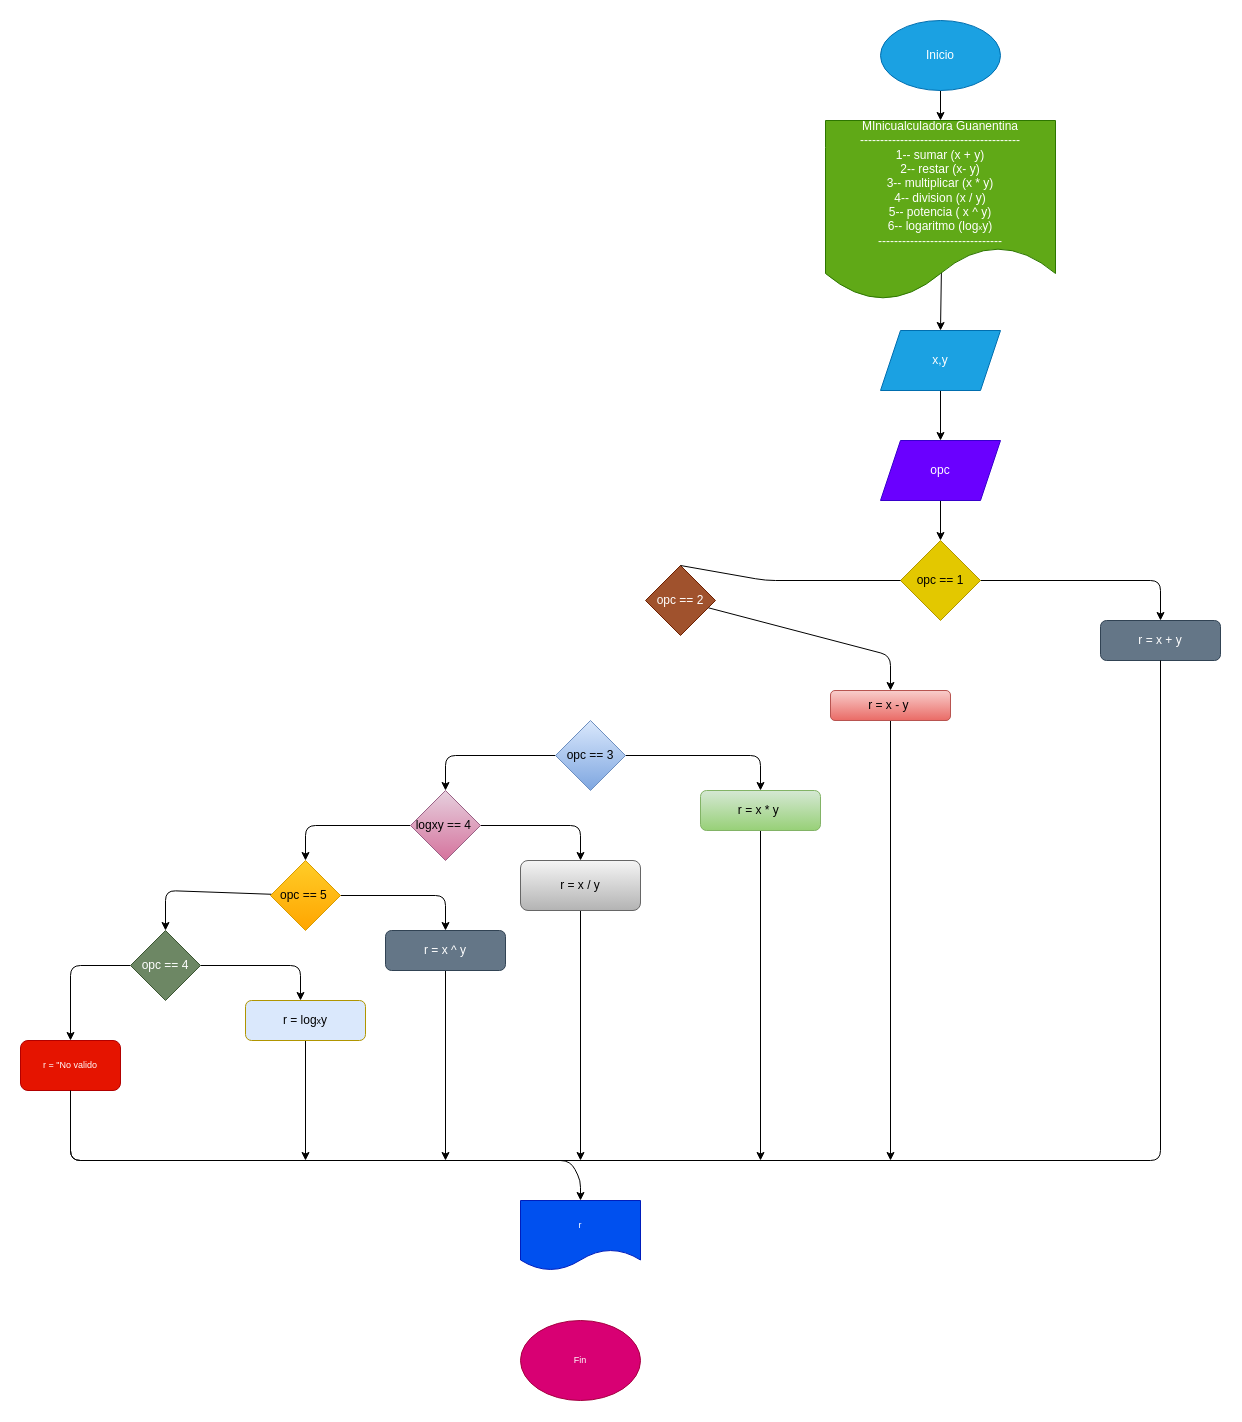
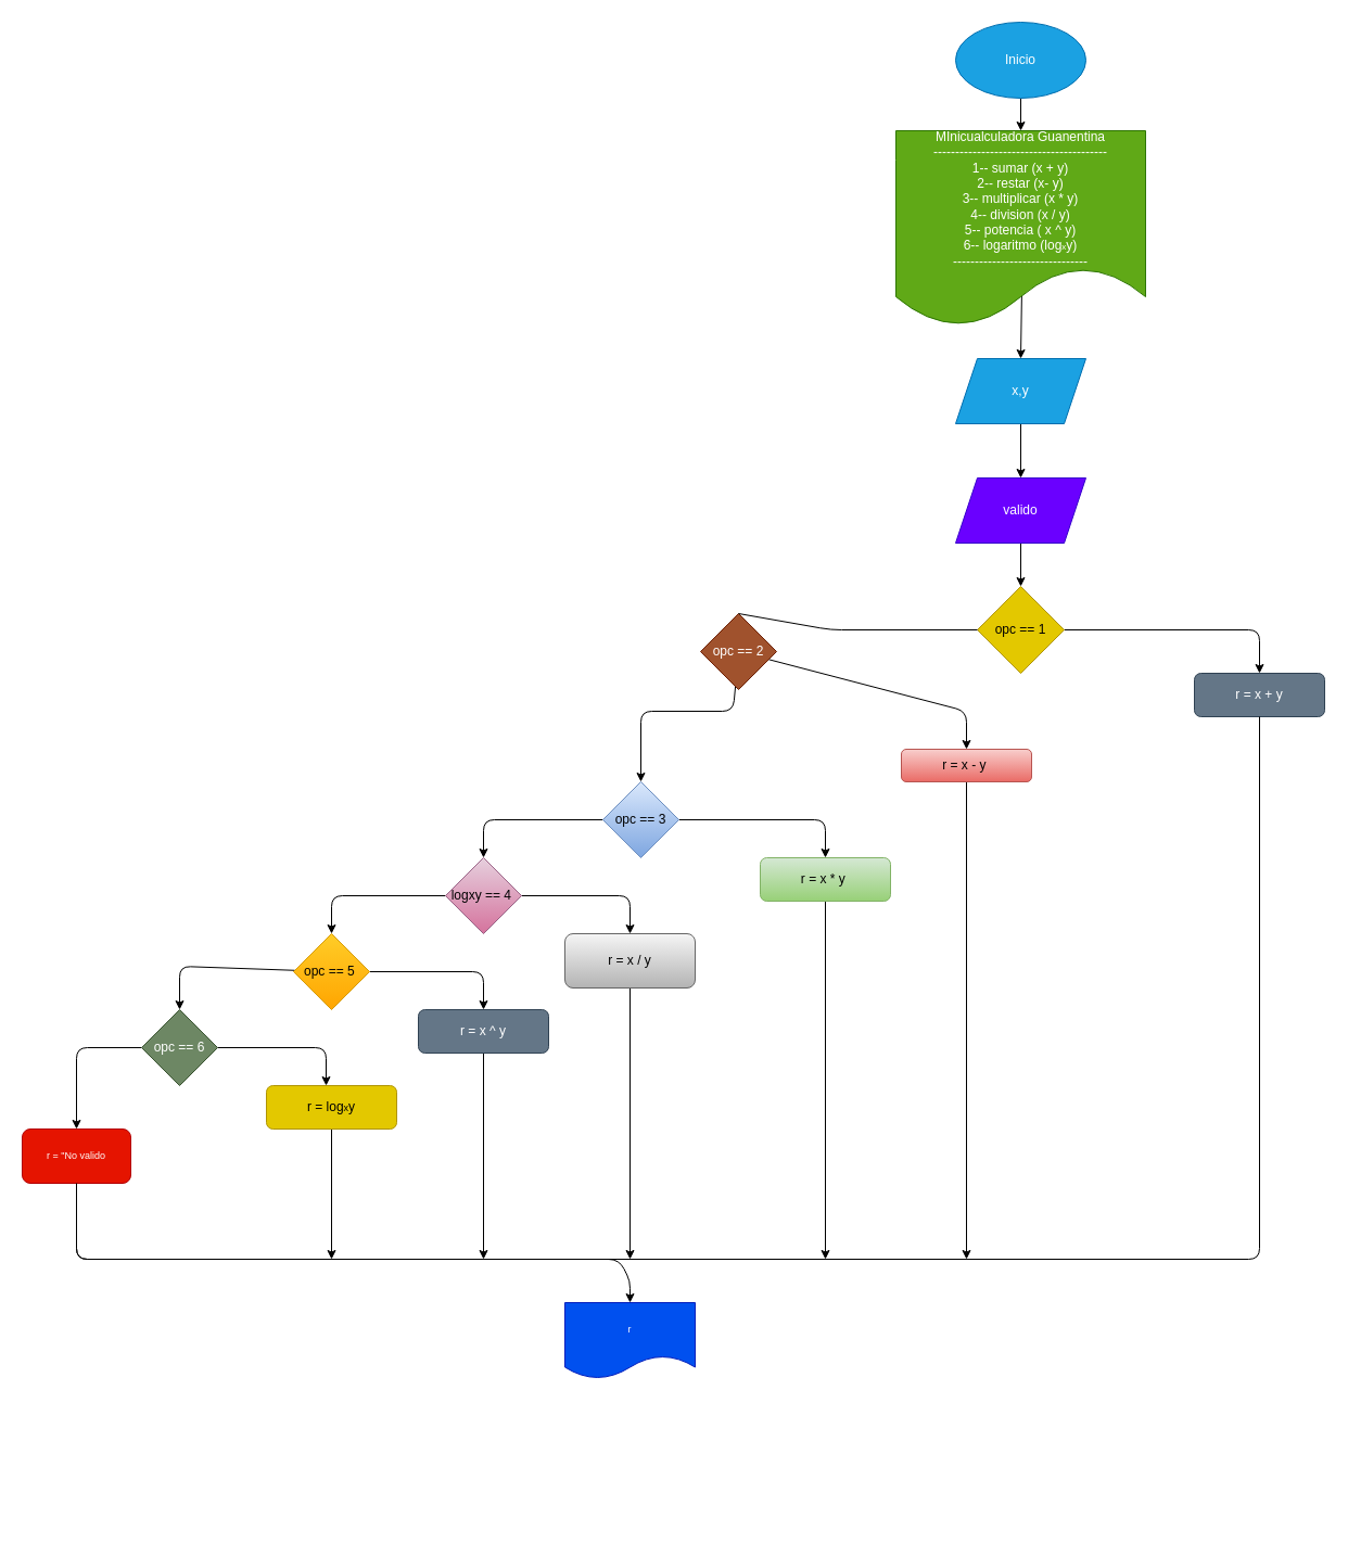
  <mxCell id="0" />
  <mxCell id="1" parent="0" />
  <mxCell id="2" style="edgeStyle=none;html=1;entryX=0.5;entryY=0;entryDx=0;entryDy=0;" edge="1" parent="1" source="3" target="5"><mxGeometry relative="1" as="geometry" /></mxCell>
  <mxCell id="3" value="Inicio" style="ellipse;whiteSpace=wrap;html=1;fillColor=#1ba1e2;fontColor=#ffffff;strokeColor=#006EAF;" vertex="1" parent="1"><mxGeometry x="880" y="20" width="120" height="70" as="geometry" /></mxCell>
  <mxCell id="4" style="edgeStyle=none;html=1;entryX=0.5;entryY=0;entryDx=0;entryDy=0;exitX=0.504;exitY=0.833;exitDx=0;exitDy=0;exitPerimeter=0;" edge="1" parent="1" source="5" target="7"><mxGeometry relative="1" as="geometry"><mxPoint x="940" y="310" as="sourcePoint" /></mxGeometry></mxCell>
  <mxCell id="5" value="MInicualculadora Guanentina&lt;br&gt;----------------------------------------&lt;br&gt;1-- sumar (x + y)&lt;br&gt;2-- restar (x- y)&lt;br&gt;3-- multiplicar (x * y)&lt;br&gt;4-- division (x / y)&lt;br&gt;5-- potencia ( x ^ y)&lt;br&gt;6-- logaritmo (log&lt;font style=&quot;font-size: 8px;&quot;&gt;x&lt;/font&gt;y)&lt;br&gt;-------------------------------" style="shape=document;whiteSpace=wrap;html=1;boundedLbl=1;fillColor=#60a917;fontColor=#ffffff;strokeColor=#2D7600;" vertex="1" parent="1"><mxGeometry x="825" y="120" width="230" height="180" as="geometry" /></mxCell>
  <mxCell id="6" style="edgeStyle=none;html=1;entryX=0.5;entryY=0;entryDx=0;entryDy=0;" edge="1" parent="1" source="7" target="9"><mxGeometry relative="1" as="geometry" /></mxCell>
  <mxCell id="7" value="x,y" style="shape=parallelogram;perimeter=parallelogramPerimeter;whiteSpace=wrap;html=1;fixedSize=1;fillColor=#1ba1e2;fontColor=#ffffff;strokeColor=#006EAF;" vertex="1" parent="1"><mxGeometry x="880" y="330" width="120" height="60" as="geometry" /></mxCell>
  <mxCell id="8" style="edgeStyle=none;html=1;entryX=0.5;entryY=0;entryDx=0;entryDy=0;" edge="1" parent="1" source="9" target="11"><mxGeometry relative="1" as="geometry" /></mxCell>
- <mxCell id="9" value="opc" style="shape=parallelogram;perimeter=parallelogramPerimeter;whiteSpace=wrap;html=1;fixedSize=1;fillColor=#6a00ff;fontColor=#ffffff;strokeColor=#3700CC;" vertex="1" parent="1"><mxGeometry x="880" y="440" width="120" height="60" as="geometry" /></mxCell>
+ <mxCell id="9" value="valido" style="shape=parallelogram;perimeter=parallelogramPerimeter;whiteSpace=wrap;html=1;fixedSize=1;fillColor=#6a00ff;fontColor=#ffffff;strokeColor=#3700CC;" vertex="1" parent="1"><mxGeometry x="880" y="440" width="120" height="60" as="geometry" /></mxCell>
  <mxCell id="10" style="edgeStyle=none;html=1;entryX=0.5;entryY=0;entryDx=0;entryDy=0;" edge="1" parent="1" source="11" target="12"><mxGeometry relative="1" as="geometry"><Array as="points"><mxPoint x="1160" y="580" /></Array></mxGeometry></mxCell>
  <mxCell id="11" value="opc == 1" style="rhombus;whiteSpace=wrap;html=1;fillColor=#e3c800;fontColor=#000000;strokeColor=#B09500;" vertex="1" parent="1"><mxGeometry x="900" y="540" width="80" height="80" as="geometry" /></mxCell>
  <mxCell id="12" value="r = x + y" style="rounded=1;whiteSpace=wrap;html=1;fillColor=#647687;fontColor=#ffffff;strokeColor=#314354;" vertex="1" parent="1"><mxGeometry x="1100" y="620" width="120" height="40" as="geometry" /></mxCell>
  <mxCell id="13" style="edgeStyle=none;html=1;entryX=0.5;entryY=0;entryDx=0;entryDy=0;" edge="1" parent="1" source="15" target="21"><mxGeometry relative="1" as="geometry"><Array as="points"><mxPoint x="890" y="655" /></Array></mxGeometry></mxCell>
+ <mxCell id="14" style="edgeStyle=none;html=1;entryX=0.5;entryY=0;entryDx=0;entryDy=0;" edge="1" parent="1" source="15" target="19"><mxGeometry relative="1" as="geometry"><Array as="points"><mxPoint x="675" y="655" /><mxPoint x="590" y="655" /></Array></mxGeometry></mxCell>
  <mxCell id="15" value="opc == 2" style="rhombus;whiteSpace=wrap;html=1;fillColor=#a0522d;fontColor=#ffffff;strokeColor=#6D1F00;" vertex="1" parent="1"><mxGeometry x="645" y="565" width="70" height="70" as="geometry" /></mxCell>
  <mxCell id="16" value="" style="endArrow=none;html=1;entryX=0;entryY=0.5;entryDx=0;entryDy=0;exitX=0.5;exitY=0;exitDx=0;exitDy=0;" edge="1" parent="1" source="15" target="11"><mxGeometry width="50" height="50" relative="1" as="geometry"><mxPoint x="830" y="620" as="sourcePoint" /><mxPoint x="880" y="570" as="targetPoint" /><Array as="points"><mxPoint x="765" y="580" /></Array></mxGeometry></mxCell>
  <mxCell id="17" style="edgeStyle=none;html=1;exitX=1;exitY=0.5;exitDx=0;exitDy=0;entryX=0.5;entryY=0;entryDx=0;entryDy=0;" edge="1" parent="1" source="19" target="32"><mxGeometry relative="1" as="geometry"><Array as="points"><mxPoint x="625" y="755" /><mxPoint x="760" y="755" /></Array></mxGeometry></mxCell>
  <mxCell id="18" style="edgeStyle=none;html=1;entryX=0.5;entryY=0;entryDx=0;entryDy=0;" edge="1" parent="1" source="19" target="24"><mxGeometry relative="1" as="geometry"><Array as="points"><mxPoint x="445" y="755" /></Array></mxGeometry></mxCell>
  <mxCell id="19" value="opc == 3" style="rhombus;whiteSpace=wrap;html=1;fillColor=#dae8fc;strokeColor=#6c8ebf;gradientColor=#7ea6e0;" vertex="1" parent="1"><mxGeometry x="555" y="720" width="70" height="70" as="geometry" /></mxCell>
  <mxCell id="20" style="edgeStyle=none;html=1;fontSize=9;" edge="1" parent="1" source="21"><mxGeometry relative="1" as="geometry"><mxPoint x="890" y="1160" as="targetPoint" /></mxGeometry></mxCell>
  <mxCell id="21" value="r = x - y&amp;nbsp;" style="rounded=1;whiteSpace=wrap;html=1;fillColor=#f8cecc;strokeColor=#b85450;gradientColor=#ea6b66;" vertex="1" parent="1"><mxGeometry x="830" y="690" width="120" height="30" as="geometry" /></mxCell>
  <mxCell id="22" style="edgeStyle=none;html=1;entryX=0.5;entryY=0;entryDx=0;entryDy=0;" edge="1" parent="1" source="24" target="34"><mxGeometry relative="1" as="geometry"><Array as="points"><mxPoint x="580" y="825" /></Array></mxGeometry></mxCell>
  <mxCell id="23" style="edgeStyle=none;html=1;entryX=0.5;entryY=0;entryDx=0;entryDy=0;" edge="1" parent="1" source="24" target="30"><mxGeometry relative="1" as="geometry"><Array as="points"><mxPoint x="305" y="825" /></Array></mxGeometry></mxCell>
  <mxCell id="24" value="logxy == 4&amp;nbsp;" style="rhombus;whiteSpace=wrap;html=1;fillColor=#e6d0de;gradientColor=#d5739d;strokeColor=#996185;" vertex="1" parent="1"><mxGeometry x="410" y="790" width="70" height="70" as="geometry" /></mxCell>
  <mxCell id="25" style="edgeStyle=none;html=1;" edge="1" parent="1" source="27"><mxGeometry relative="1" as="geometry"><mxPoint x="300" y="1000" as="targetPoint" /><Array as="points"><mxPoint x="300" y="965" /></Array></mxGeometry></mxCell>
  <mxCell id="26" style="edgeStyle=none;html=1;entryX=0.5;entryY=0;entryDx=0;entryDy=0;fontSize=9;" edge="1" parent="1" source="27" target="40"><mxGeometry relative="1" as="geometry"><Array as="points"><mxPoint x="70" y="965" /></Array></mxGeometry></mxCell>
- <mxCell id="27" value="opc == 4" style="rhombus;whiteSpace=wrap;html=1;fillColor=#6d8764;fontColor=#ffffff;strokeColor=#3A5431;" vertex="1" parent="1"><mxGeometry x="130" y="930" width="70" height="70" as="geometry" /></mxCell>
+ <mxCell id="27" value="opc == 6" style="rhombus;whiteSpace=wrap;html=1;fillColor=#6d8764;fontColor=#ffffff;strokeColor=#3A5431;" vertex="1" parent="1"><mxGeometry x="130" y="930" width="70" height="70" as="geometry" /></mxCell>
  <mxCell id="28" style="edgeStyle=none;html=1;entryX=0.5;entryY=0;entryDx=0;entryDy=0;" edge="1" parent="1" source="30" target="36"><mxGeometry relative="1" as="geometry"><Array as="points"><mxPoint x="445" y="895" /></Array></mxGeometry></mxCell>
  <mxCell id="29" style="edgeStyle=none;html=1;entryX=0.5;entryY=0;entryDx=0;entryDy=0;" edge="1" parent="1" source="30" target="27"><mxGeometry relative="1" as="geometry"><Array as="points"><mxPoint x="165" y="890" /></Array></mxGeometry></mxCell>
  <mxCell id="30" value="opc == 5&amp;nbsp;" style="rhombus;whiteSpace=wrap;html=1;fillColor=#ffcd28;gradientColor=#ffa500;strokeColor=#d79b00;" vertex="1" parent="1"><mxGeometry x="270" y="860" width="70" height="70" as="geometry" /></mxCell>
  <mxCell id="31" style="edgeStyle=none;html=1;fontSize=9;" edge="1" parent="1" source="32"><mxGeometry relative="1" as="geometry"><mxPoint x="760" y="1160" as="targetPoint" /></mxGeometry></mxCell>
  <mxCell id="32" value="r = x * y&amp;nbsp;" style="rounded=1;whiteSpace=wrap;html=1;fillColor=#d5e8d4;gradientColor=#97d077;strokeColor=#82b366;" vertex="1" parent="1"><mxGeometry x="700" y="790" width="120" height="40" as="geometry" /></mxCell>
  <mxCell id="33" style="edgeStyle=none;html=1;fontSize=9;" edge="1" parent="1" source="34"><mxGeometry relative="1" as="geometry"><mxPoint x="580" y="1160" as="targetPoint" /></mxGeometry></mxCell>
  <mxCell id="34" value="r = x / y" style="rounded=1;whiteSpace=wrap;html=1;fillColor=#f5f5f5;gradientColor=#b3b3b3;strokeColor=#666666;" vertex="1" parent="1"><mxGeometry x="520" y="860" width="120" height="50" as="geometry" /></mxCell>
  <mxCell id="35" style="edgeStyle=none;html=1;fontSize=9;" edge="1" parent="1" source="36"><mxGeometry relative="1" as="geometry"><mxPoint x="445" y="1160" as="targetPoint" /></mxGeometry></mxCell>
  <mxCell id="36" value="r = x ^ y" style="rounded=1;whiteSpace=wrap;html=1;fillColor=#647687;strokeColor=#314354;fontColor=#ffffff;" vertex="1" parent="1"><mxGeometry x="385" y="930" width="120" height="40" as="geometry" /></mxCell>
  <mxCell id="37" style="edgeStyle=none;html=1;fontSize=9;" edge="1" parent="1" source="38"><mxGeometry relative="1" as="geometry"><mxPoint x="305" y="1160" as="targetPoint" /></mxGeometry></mxCell>
- <mxCell id="38" value="r = log&lt;font style=&quot;font-size: 9px;&quot;&gt;x&lt;/font&gt;y" style="rounded=1;whiteSpace=wrap;html=1;fillColor=#dae8fc;fontColor=#000000;strokeColor=#B09500;" vertex="1" parent="1"><mxGeometry x="245" y="1000" width="120" height="40" as="geometry" /></mxCell>
+ <mxCell id="38" value="r = log&lt;font style=&quot;font-size: 9px;&quot;&gt;x&lt;/font&gt;y" style="rounded=1;whiteSpace=wrap;html=1;fillColor=#e3c800;fontColor=#000000;strokeColor=#B09500;" vertex="1" parent="1"><mxGeometry x="245" y="1000" width="120" height="40" as="geometry" /></mxCell>
  <mxCell id="39" style="edgeStyle=none;html=1;entryX=0.5;entryY=0;entryDx=0;entryDy=0;fontSize=9;" edge="1" parent="1" source="40"><mxGeometry relative="1" as="geometry"><mxPoint x="580" y="1200" as="targetPoint" /><Array as="points"><mxPoint x="70" y="1160" /><mxPoint x="570" y="1160" /><mxPoint x="580" y="1180" /></Array></mxGeometry></mxCell>
  <mxCell id="40" value="r = &quot;No valido" style="rounded=1;whiteSpace=wrap;html=1;fontSize=9;fillColor=#e51400;fontColor=#ffffff;strokeColor=#B20000;" vertex="1" parent="1"><mxGeometry x="20" y="1040" width="100" height="50" as="geometry" /></mxCell>
  <mxCell id="41" value="" style="endArrow=none;html=1;fontSize=9;entryX=0.5;entryY=1;entryDx=0;entryDy=0;exitX=0.5;exitY=1;exitDx=0;exitDy=0;" edge="1" parent="1" source="40" target="12"><mxGeometry width="50" height="50" relative="1" as="geometry"><mxPoint x="70" y="1110" as="sourcePoint" /><mxPoint x="890" y="1030" as="targetPoint" /><Array as="points"><mxPoint x="70" y="1160" /><mxPoint x="1160" y="1160" /></Array></mxGeometry></mxCell>
  <mxCell id="42" value="r" style="shape=document;whiteSpace=wrap;html=1;boundedLbl=1;fontSize=9;fillColor=#0050ef;fontColor=#ffffff;strokeColor=#001DBC;" vertex="1" parent="1"><mxGeometry x="520" y="1200" width="120" height="70" as="geometry" /></mxCell>
- <mxCell id="43" value="Fin" style="ellipse;whiteSpace=wrap;html=1;fontSize=9;fillColor=#d80073;fontColor=#ffffff;strokeColor=#A50040;" vertex="1" parent="1"><mxGeometry x="520" y="1320" width="120" height="80" as="geometry" /></mxCell>
